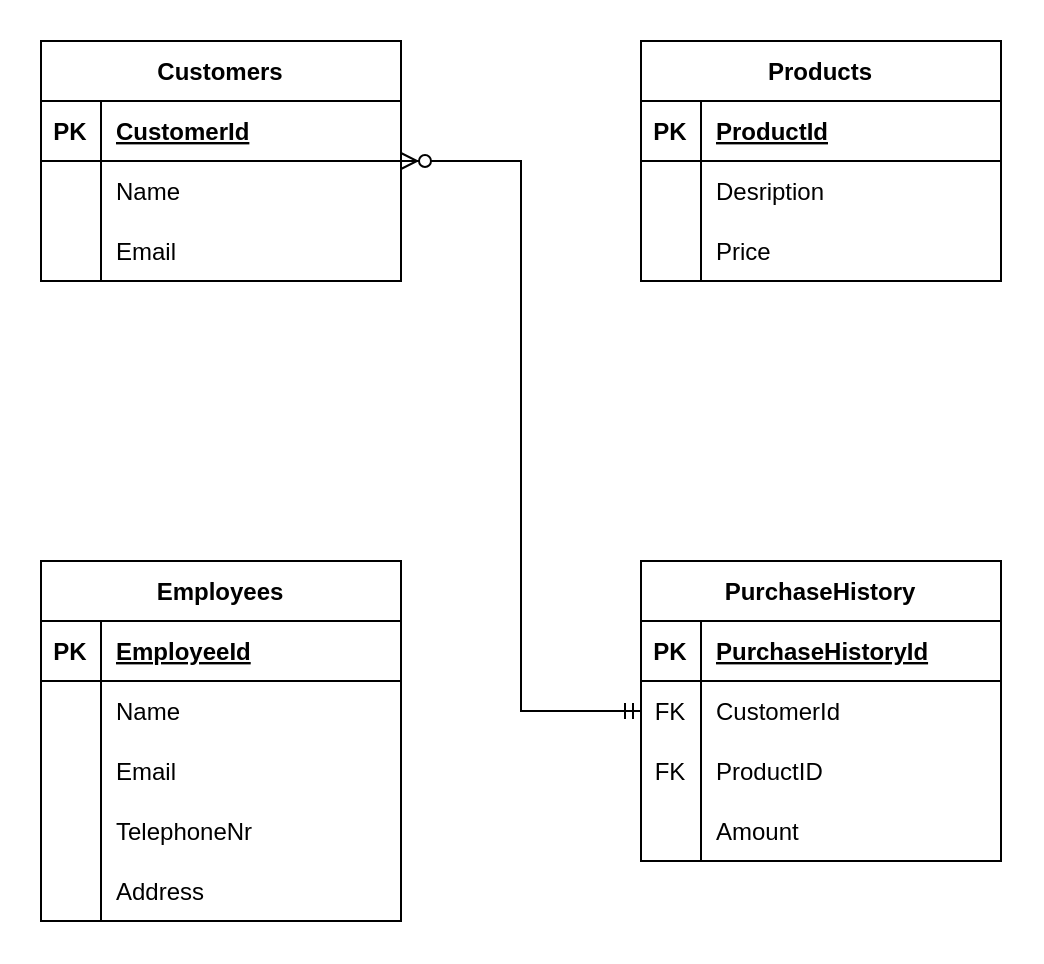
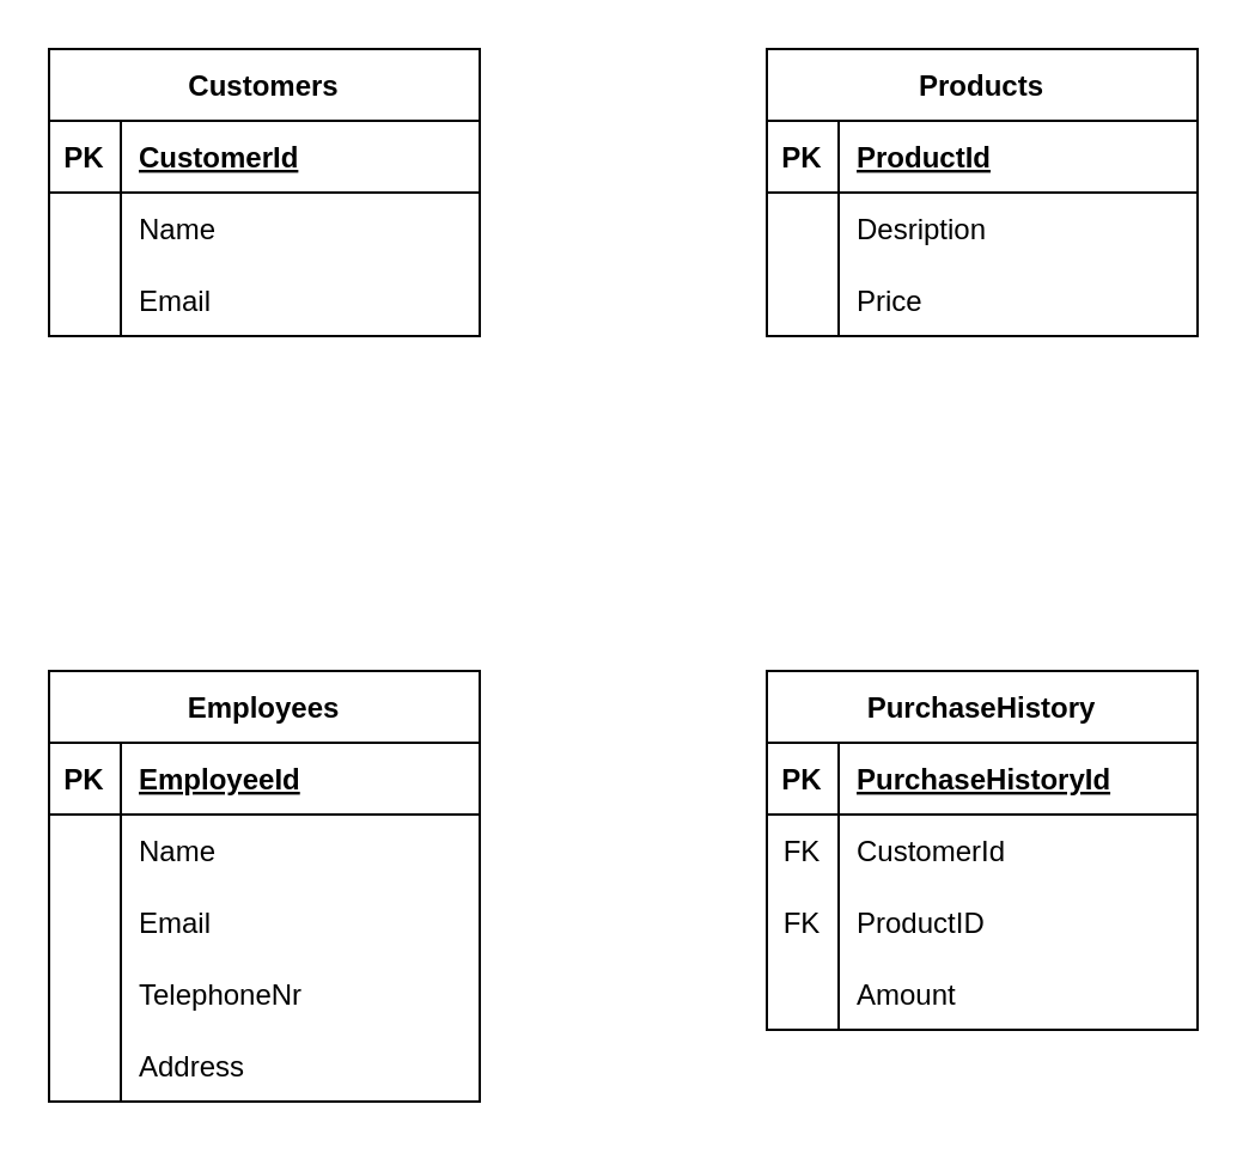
  <mxCell id="0" />
  <mxCell id="1" parent="0" />
  <mxCell id="2" value="Employees" style="shape=table;startSize=30;container=1;collapsible=1;childLayout=tableLayout;fixedRows=1;rowLines=0;fontStyle=1;align=center;resizeLast=1;" vertex="1" parent="1"><mxGeometry x="20" y="280" width="180" height="180" as="geometry" /></mxCell>
  <mxCell id="3" value="" style="shape=tableRow;horizontal=0;startSize=0;swimlaneHead=0;swimlaneBody=0;fillColor=none;collapsible=0;dropTarget=0;points=[[0,0.5],[1,0.5]];portConstraint=eastwest;top=0;left=0;right=0;bottom=1;" vertex="1" parent="2"><mxGeometry y="30" width="180" height="30" as="geometry" /></mxCell>
  <mxCell id="4" value="PK" style="shape=partialRectangle;connectable=0;fillColor=none;top=0;left=0;bottom=0;right=0;fontStyle=1;overflow=hidden;" vertex="1" parent="3"><mxGeometry width="30" height="30" as="geometry"><mxRectangle width="30" height="30" as="alternateBounds" /></mxGeometry></mxCell>
  <mxCell id="5" value="EmployeeId" style="shape=partialRectangle;connectable=0;fillColor=none;top=0;left=0;bottom=0;right=0;align=left;spacingLeft=6;fontStyle=5;overflow=hidden;" vertex="1" parent="3"><mxGeometry x="30" width="150" height="30" as="geometry"><mxRectangle width="150" height="30" as="alternateBounds" /></mxGeometry></mxCell>
  <mxCell id="6" value="" style="shape=tableRow;horizontal=0;startSize=0;swimlaneHead=0;swimlaneBody=0;fillColor=none;collapsible=0;dropTarget=0;points=[[0,0.5],[1,0.5]];portConstraint=eastwest;top=0;left=0;right=0;bottom=0;" vertex="1" parent="2"><mxGeometry y="60" width="180" height="30" as="geometry" /></mxCell>
  <mxCell id="7" value="" style="shape=partialRectangle;connectable=0;fillColor=none;top=0;left=0;bottom=0;right=0;editable=1;overflow=hidden;" vertex="1" parent="6"><mxGeometry width="30" height="30" as="geometry"><mxRectangle width="30" height="30" as="alternateBounds" /></mxGeometry></mxCell>
  <mxCell id="8" value="Name" style="shape=partialRectangle;connectable=0;fillColor=none;top=0;left=0;bottom=0;right=0;align=left;spacingLeft=6;overflow=hidden;" vertex="1" parent="6"><mxGeometry x="30" width="150" height="30" as="geometry"><mxRectangle width="150" height="30" as="alternateBounds" /></mxGeometry></mxCell>
  <mxCell id="9" value="" style="shape=tableRow;horizontal=0;startSize=0;swimlaneHead=0;swimlaneBody=0;fillColor=none;collapsible=0;dropTarget=0;points=[[0,0.5],[1,0.5]];portConstraint=eastwest;top=0;left=0;right=0;bottom=0;" vertex="1" parent="2"><mxGeometry y="90" width="180" height="30" as="geometry" /></mxCell>
  <mxCell id="10" value="" style="shape=partialRectangle;connectable=0;fillColor=none;top=0;left=0;bottom=0;right=0;editable=1;overflow=hidden;" vertex="1" parent="9"><mxGeometry width="30" height="30" as="geometry"><mxRectangle width="30" height="30" as="alternateBounds" /></mxGeometry></mxCell>
  <mxCell id="11" value="Email" style="shape=partialRectangle;connectable=0;fillColor=none;top=0;left=0;bottom=0;right=0;align=left;spacingLeft=6;overflow=hidden;" vertex="1" parent="9"><mxGeometry x="30" width="150" height="30" as="geometry"><mxRectangle width="150" height="30" as="alternateBounds" /></mxGeometry></mxCell>
  <mxCell id="12" value="" style="shape=tableRow;horizontal=0;startSize=0;swimlaneHead=0;swimlaneBody=0;fillColor=none;collapsible=0;dropTarget=0;points=[[0,0.5],[1,0.5]];portConstraint=eastwest;top=0;left=0;right=0;bottom=0;" vertex="1" parent="2"><mxGeometry y="120" width="180" height="30" as="geometry" /></mxCell>
  <mxCell id="13" value="" style="shape=partialRectangle;connectable=0;fillColor=none;top=0;left=0;bottom=0;right=0;editable=1;overflow=hidden;" vertex="1" parent="12"><mxGeometry width="30" height="30" as="geometry"><mxRectangle width="30" height="30" as="alternateBounds" /></mxGeometry></mxCell>
  <mxCell id="14" value="TelephoneNr" style="shape=partialRectangle;connectable=0;fillColor=none;top=0;left=0;bottom=0;right=0;align=left;spacingLeft=6;overflow=hidden;" vertex="1" parent="12"><mxGeometry x="30" width="150" height="30" as="geometry"><mxRectangle width="150" height="30" as="alternateBounds" /></mxGeometry></mxCell>
  <mxCell id="15" style="shape=tableRow;horizontal=0;startSize=0;swimlaneHead=0;swimlaneBody=0;fillColor=none;collapsible=0;dropTarget=0;points=[[0,0.5],[1,0.5]];portConstraint=eastwest;top=0;left=0;right=0;bottom=0;" vertex="1" parent="2"><mxGeometry y="150" width="180" height="30" as="geometry" /></mxCell>
  <mxCell id="16" style="shape=partialRectangle;connectable=0;fillColor=none;top=0;left=0;bottom=0;right=0;editable=1;overflow=hidden;" vertex="1" parent="15"><mxGeometry width="30" height="30" as="geometry"><mxRectangle width="30" height="30" as="alternateBounds" /></mxGeometry></mxCell>
  <mxCell id="17" value="Address" style="shape=partialRectangle;connectable=0;fillColor=none;top=0;left=0;bottom=0;right=0;align=left;spacingLeft=6;overflow=hidden;" vertex="1" parent="15"><mxGeometry x="30" width="150" height="30" as="geometry"><mxRectangle width="150" height="30" as="alternateBounds" /></mxGeometry></mxCell>
  <mxCell id="18" value="Customers" style="shape=table;startSize=30;container=1;collapsible=1;childLayout=tableLayout;fixedRows=1;rowLines=0;fontStyle=1;align=center;resizeLast=1;" vertex="1" parent="1"><mxGeometry x="20" y="20" width="180" height="120" as="geometry" /></mxCell>
  <mxCell id="19" value="" style="shape=tableRow;horizontal=0;startSize=0;swimlaneHead=0;swimlaneBody=0;fillColor=none;collapsible=0;dropTarget=0;points=[[0,0.5],[1,0.5]];portConstraint=eastwest;top=0;left=0;right=0;bottom=1;" vertex="1" parent="18"><mxGeometry y="30" width="180" height="30" as="geometry" /></mxCell>
  <mxCell id="20" value="PK" style="shape=partialRectangle;connectable=0;fillColor=none;top=0;left=0;bottom=0;right=0;fontStyle=1;overflow=hidden;" vertex="1" parent="19"><mxGeometry width="30" height="30" as="geometry"><mxRectangle width="30" height="30" as="alternateBounds" /></mxGeometry></mxCell>
  <mxCell id="21" value="CustomerId" style="shape=partialRectangle;connectable=0;fillColor=none;top=0;left=0;bottom=0;right=0;align=left;spacingLeft=6;fontStyle=5;overflow=hidden;" vertex="1" parent="19"><mxGeometry x="30" width="150" height="30" as="geometry"><mxRectangle width="150" height="30" as="alternateBounds" /></mxGeometry></mxCell>
  <mxCell id="22" value="" style="shape=tableRow;horizontal=0;startSize=0;swimlaneHead=0;swimlaneBody=0;fillColor=none;collapsible=0;dropTarget=0;points=[[0,0.5],[1,0.5]];portConstraint=eastwest;top=0;left=0;right=0;bottom=0;" vertex="1" parent="18"><mxGeometry y="60" width="180" height="30" as="geometry" /></mxCell>
  <mxCell id="23" value="" style="shape=partialRectangle;connectable=0;fillColor=none;top=0;left=0;bottom=0;right=0;editable=1;overflow=hidden;" vertex="1" parent="22"><mxGeometry width="30" height="30" as="geometry"><mxRectangle width="30" height="30" as="alternateBounds" /></mxGeometry></mxCell>
  <mxCell id="24" value="Name" style="shape=partialRectangle;connectable=0;fillColor=none;top=0;left=0;bottom=0;right=0;align=left;spacingLeft=6;overflow=hidden;" vertex="1" parent="22"><mxGeometry x="30" width="150" height="30" as="geometry"><mxRectangle width="150" height="30" as="alternateBounds" /></mxGeometry></mxCell>
  <mxCell id="25" value="" style="shape=tableRow;horizontal=0;startSize=0;swimlaneHead=0;swimlaneBody=0;fillColor=none;collapsible=0;dropTarget=0;points=[[0,0.5],[1,0.5]];portConstraint=eastwest;top=0;left=0;right=0;bottom=0;" vertex="1" parent="18"><mxGeometry y="90" width="180" height="30" as="geometry" /></mxCell>
  <mxCell id="26" value="" style="shape=partialRectangle;connectable=0;fillColor=none;top=0;left=0;bottom=0;right=0;editable=1;overflow=hidden;" vertex="1" parent="25"><mxGeometry width="30" height="30" as="geometry"><mxRectangle width="30" height="30" as="alternateBounds" /></mxGeometry></mxCell>
  <mxCell id="27" value="Email" style="shape=partialRectangle;connectable=0;fillColor=none;top=0;left=0;bottom=0;right=0;align=left;spacingLeft=6;overflow=hidden;" vertex="1" parent="25"><mxGeometry x="30" width="150" height="30" as="geometry"><mxRectangle width="150" height="30" as="alternateBounds" /></mxGeometry></mxCell>
  <mxCell id="28" value="PurchaseHistory" style="shape=table;startSize=30;container=1;collapsible=1;childLayout=tableLayout;fixedRows=1;rowLines=0;fontStyle=1;align=center;resizeLast=1;" vertex="1" parent="1"><mxGeometry x="320" y="280" width="180" height="150" as="geometry" /></mxCell>
  <mxCell id="29" value="" style="shape=tableRow;horizontal=0;startSize=0;swimlaneHead=0;swimlaneBody=0;fillColor=none;collapsible=0;dropTarget=0;points=[[0,0.5],[1,0.5]];portConstraint=eastwest;top=0;left=0;right=0;bottom=1;" vertex="1" parent="28"><mxGeometry y="30" width="180" height="30" as="geometry" /></mxCell>
  <mxCell id="30" value="PK" style="shape=partialRectangle;connectable=0;fillColor=none;top=0;left=0;bottom=0;right=0;fontStyle=1;overflow=hidden;" vertex="1" parent="29"><mxGeometry width="30" height="30" as="geometry"><mxRectangle width="30" height="30" as="alternateBounds" /></mxGeometry></mxCell>
  <mxCell id="31" value="PurchaseHistoryId" style="shape=partialRectangle;connectable=0;fillColor=none;top=0;left=0;bottom=0;right=0;align=left;spacingLeft=6;fontStyle=5;overflow=hidden;" vertex="1" parent="29"><mxGeometry x="30" width="150" height="30" as="geometry"><mxRectangle width="150" height="30" as="alternateBounds" /></mxGeometry></mxCell>
  <mxCell id="32" value="" style="shape=tableRow;horizontal=0;startSize=0;swimlaneHead=0;swimlaneBody=0;fillColor=none;collapsible=0;dropTarget=0;points=[[0,0.5],[1,0.5]];portConstraint=eastwest;top=0;left=0;right=0;bottom=0;" vertex="1" parent="28"><mxGeometry y="60" width="180" height="30" as="geometry" /></mxCell>
  <mxCell id="33" value="FK" style="shape=partialRectangle;connectable=0;fillColor=none;top=0;left=0;bottom=0;right=0;editable=1;overflow=hidden;" vertex="1" parent="32"><mxGeometry width="30" height="30" as="geometry"><mxRectangle width="30" height="30" as="alternateBounds" /></mxGeometry></mxCell>
  <mxCell id="34" value="CustomerId" style="shape=partialRectangle;connectable=0;fillColor=none;top=0;left=0;bottom=0;right=0;align=left;spacingLeft=6;overflow=hidden;" vertex="1" parent="32"><mxGeometry x="30" width="150" height="30" as="geometry"><mxRectangle width="150" height="30" as="alternateBounds" /></mxGeometry></mxCell>
  <mxCell id="35" value="" style="shape=tableRow;horizontal=0;startSize=0;swimlaneHead=0;swimlaneBody=0;fillColor=none;collapsible=0;dropTarget=0;points=[[0,0.5],[1,0.5]];portConstraint=eastwest;top=0;left=0;right=0;bottom=0;" vertex="1" parent="28"><mxGeometry y="90" width="180" height="30" as="geometry" /></mxCell>
  <mxCell id="36" value="FK" style="shape=partialRectangle;connectable=0;fillColor=none;top=0;left=0;bottom=0;right=0;editable=1;overflow=hidden;" vertex="1" parent="35"><mxGeometry width="30" height="30" as="geometry"><mxRectangle width="30" height="30" as="alternateBounds" /></mxGeometry></mxCell>
  <mxCell id="37" value="ProductID" style="shape=partialRectangle;connectable=0;fillColor=none;top=0;left=0;bottom=0;right=0;align=left;spacingLeft=6;overflow=hidden;" vertex="1" parent="35"><mxGeometry x="30" width="150" height="30" as="geometry"><mxRectangle width="150" height="30" as="alternateBounds" /></mxGeometry></mxCell>
  <mxCell id="38" value="" style="shape=tableRow;horizontal=0;startSize=0;swimlaneHead=0;swimlaneBody=0;fillColor=none;collapsible=0;dropTarget=0;points=[[0,0.5],[1,0.5]];portConstraint=eastwest;top=0;left=0;right=0;bottom=0;" vertex="1" parent="28"><mxGeometry y="120" width="180" height="30" as="geometry" /></mxCell>
  <mxCell id="39" value="" style="shape=partialRectangle;connectable=0;fillColor=none;top=0;left=0;bottom=0;right=0;editable=1;overflow=hidden;" vertex="1" parent="38"><mxGeometry width="30" height="30" as="geometry"><mxRectangle width="30" height="30" as="alternateBounds" /></mxGeometry></mxCell>
  <mxCell id="40" value="Amount" style="shape=partialRectangle;connectable=0;fillColor=none;top=0;left=0;bottom=0;right=0;align=left;spacingLeft=6;overflow=hidden;" vertex="1" parent="38"><mxGeometry x="30" width="150" height="30" as="geometry"><mxRectangle width="150" height="30" as="alternateBounds" /></mxGeometry></mxCell>
  <mxCell id="41" value="Products" style="shape=table;startSize=30;container=1;collapsible=1;childLayout=tableLayout;fixedRows=1;rowLines=0;fontStyle=1;align=center;resizeLast=1;" vertex="1" parent="1"><mxGeometry x="320" y="20" width="180" height="120" as="geometry" /></mxCell>
  <mxCell id="42" value="" style="shape=tableRow;horizontal=0;startSize=0;swimlaneHead=0;swimlaneBody=0;fillColor=none;collapsible=0;dropTarget=0;points=[[0,0.5],[1,0.5]];portConstraint=eastwest;top=0;left=0;right=0;bottom=1;" vertex="1" parent="41"><mxGeometry y="30" width="180" height="30" as="geometry" /></mxCell>
  <mxCell id="43" value="PK" style="shape=partialRectangle;connectable=0;fillColor=none;top=0;left=0;bottom=0;right=0;fontStyle=1;overflow=hidden;" vertex="1" parent="42"><mxGeometry width="30" height="30" as="geometry"><mxRectangle width="30" height="30" as="alternateBounds" /></mxGeometry></mxCell>
  <mxCell id="44" value="ProductId" style="shape=partialRectangle;connectable=0;fillColor=none;top=0;left=0;bottom=0;right=0;align=left;spacingLeft=6;fontStyle=5;overflow=hidden;" vertex="1" parent="42"><mxGeometry x="30" width="150" height="30" as="geometry"><mxRectangle width="150" height="30" as="alternateBounds" /></mxGeometry></mxCell>
  <mxCell id="45" value="" style="shape=tableRow;horizontal=0;startSize=0;swimlaneHead=0;swimlaneBody=0;fillColor=none;collapsible=0;dropTarget=0;points=[[0,0.5],[1,0.5]];portConstraint=eastwest;top=0;left=0;right=0;bottom=0;" vertex="1" parent="41"><mxGeometry y="60" width="180" height="30" as="geometry" /></mxCell>
  <mxCell id="46" value="" style="shape=partialRectangle;connectable=0;fillColor=none;top=0;left=0;bottom=0;right=0;editable=1;overflow=hidden;" vertex="1" parent="45"><mxGeometry width="30" height="30" as="geometry"><mxRectangle width="30" height="30" as="alternateBounds" /></mxGeometry></mxCell>
  <mxCell id="47" value="Desription" style="shape=partialRectangle;connectable=0;fillColor=none;top=0;left=0;bottom=0;right=0;align=left;spacingLeft=6;overflow=hidden;" vertex="1" parent="45"><mxGeometry x="30" width="150" height="30" as="geometry"><mxRectangle width="150" height="30" as="alternateBounds" /></mxGeometry></mxCell>
  <mxCell id="48" value="" style="shape=tableRow;horizontal=0;startSize=0;swimlaneHead=0;swimlaneBody=0;fillColor=none;collapsible=0;dropTarget=0;points=[[0,0.5],[1,0.5]];portConstraint=eastwest;top=0;left=0;right=0;bottom=0;" vertex="1" parent="41"><mxGeometry y="90" width="180" height="30" as="geometry" /></mxCell>
  <mxCell id="49" value="" style="shape=partialRectangle;connectable=0;fillColor=none;top=0;left=0;bottom=0;right=0;editable=1;overflow=hidden;" vertex="1" parent="48"><mxGeometry width="30" height="30" as="geometry"><mxRectangle width="30" height="30" as="alternateBounds" /></mxGeometry></mxCell>
  <mxCell id="50" value="Price" style="shape=partialRectangle;connectable=0;fillColor=none;top=0;left=0;bottom=0;right=0;align=left;spacingLeft=6;overflow=hidden;" vertex="1" parent="48"><mxGeometry x="30" width="150" height="30" as="geometry"><mxRectangle width="150" height="30" as="alternateBounds" /></mxGeometry></mxCell>
- <mxCell id="51" value="" style="edgeStyle=orthogonalEdgeStyle;fontSize=12;html=1;endArrow=ERzeroToMany;endFill=1;rounded=0;startArrow=ERmandOne;startFill=0;" edge="1" parent="1" source="28" target="18"><mxGeometry width="100" height="100" relative="1" as="geometry"><mxPoint x="-140" y="270" as="sourcePoint" /><mxPoint x="-40" y="170" as="targetPoint" /><Array as="points"><mxPoint x="260" y="355" /><mxPoint x="260" y="80" /></Array></mxGeometry></mxCell>
